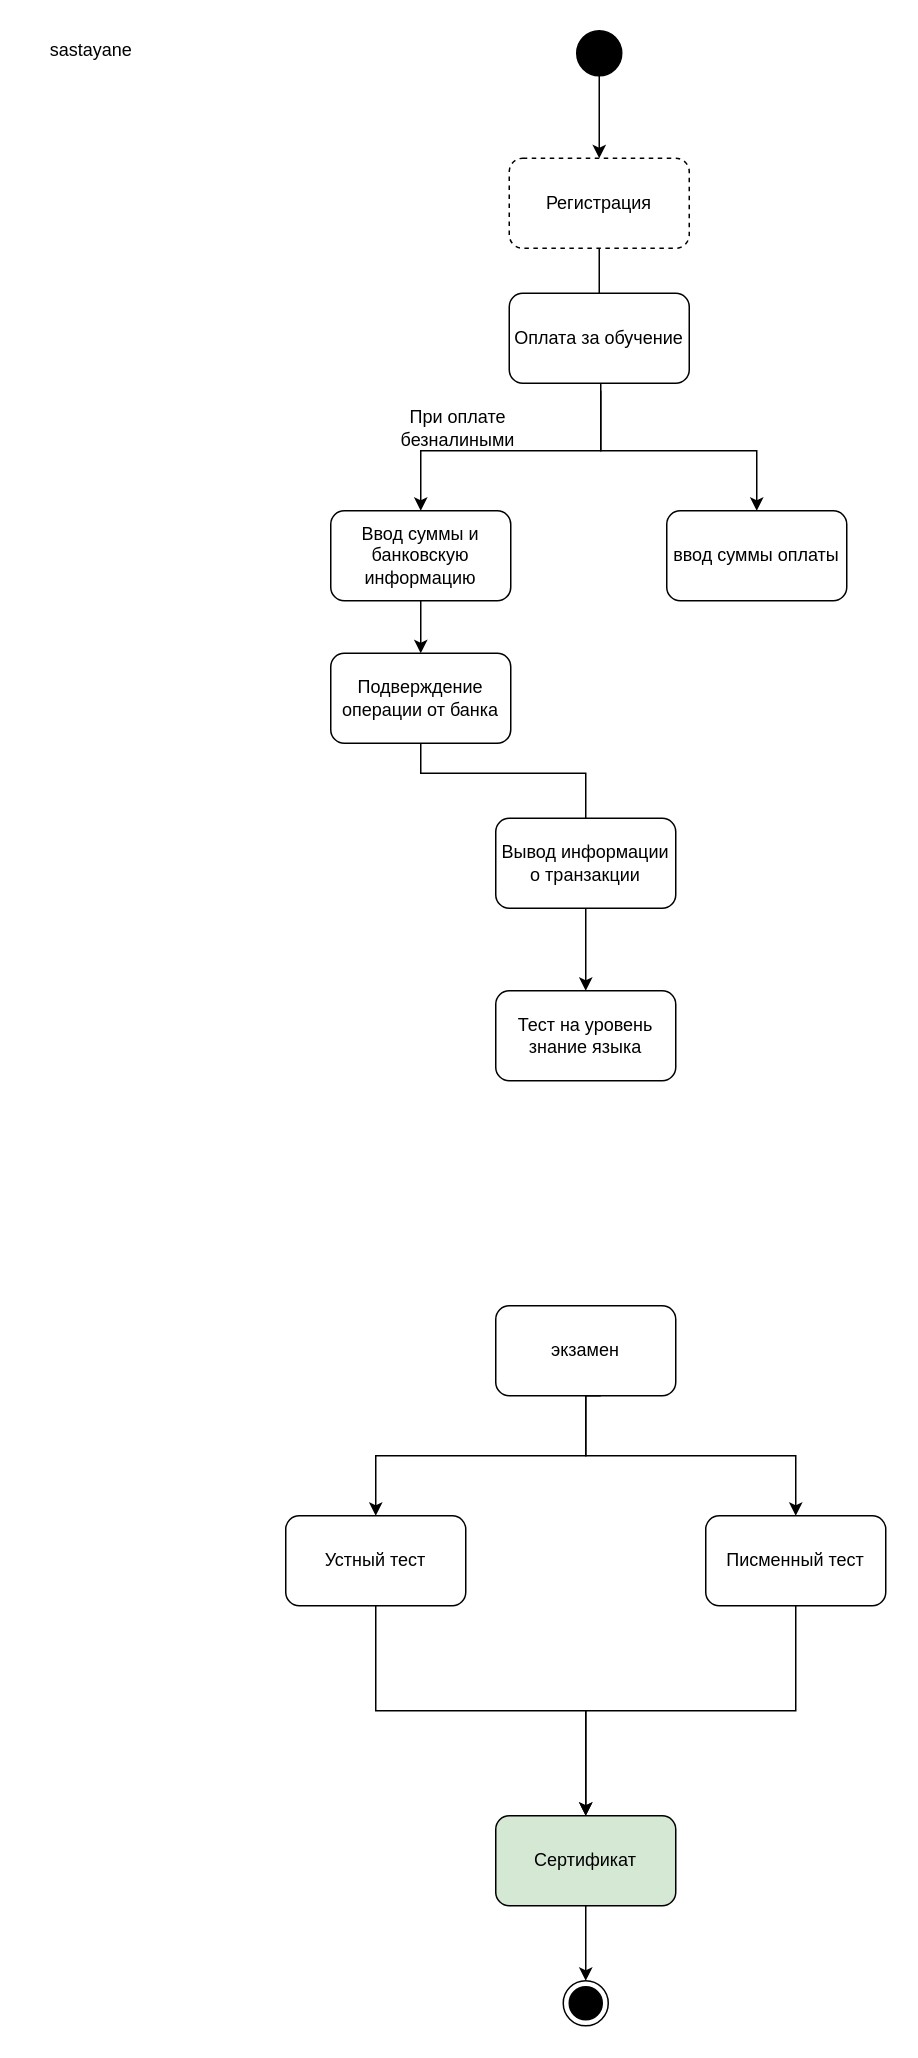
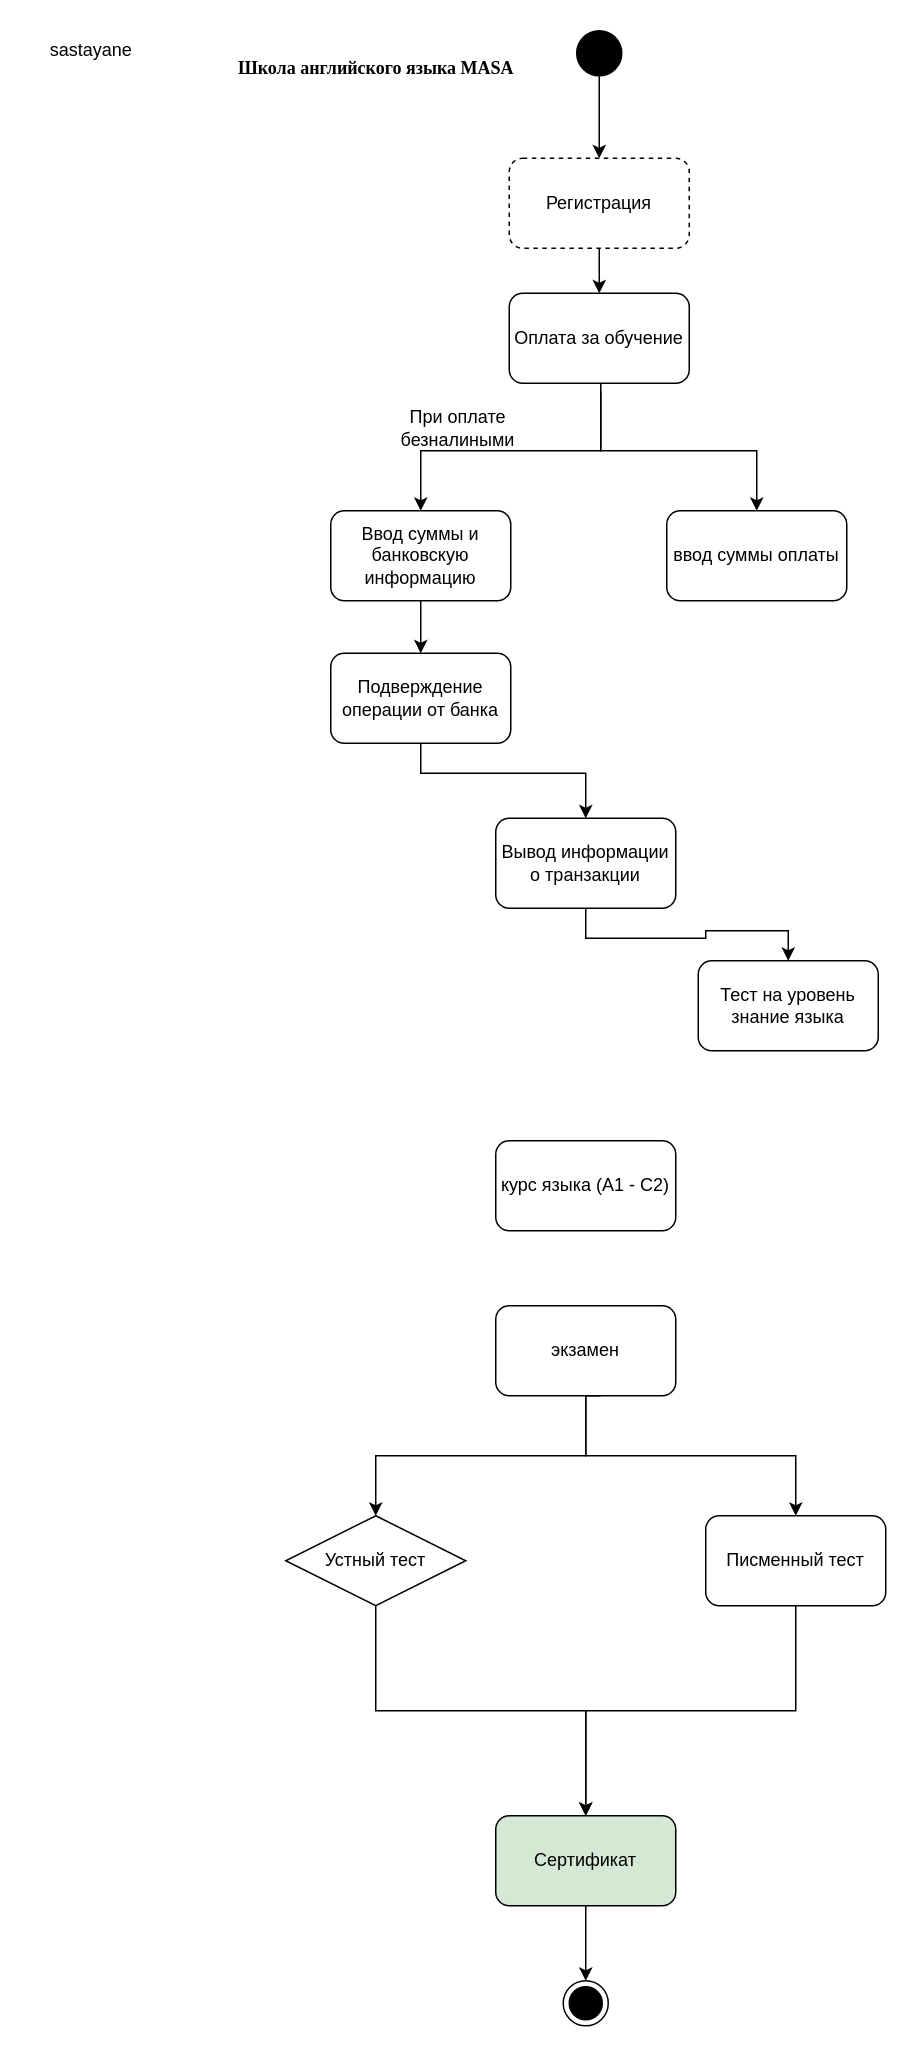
  <mxCell id="0" />
  <mxCell id="1" parent="0" />
  <mxCell id="2" value="" style="ellipse;fillColor=strokeColor;html=1;" parent="1" vertex="1"><mxGeometry x="384" y="20" width="30" height="30" as="geometry" /></mxCell>
  <mxCell id="3" value="" style="ellipse;html=1;shape=endState;fillColor=strokeColor;" parent="1" vertex="1"><mxGeometry x="375" y="1320" width="30" height="30" as="geometry" /></mxCell>
  <mxCell id="4" value="" style="endArrow=classic;html=1;rounded=0;exitX=0.5;exitY=1;exitDx=0;exitDy=0;" parent="1" source="2" target="5" edge="1"><mxGeometry width="50" height="50" relative="1" as="geometry"><mxPoint x="390" y="95" as="sourcePoint" /><mxPoint x="400" y="45" as="targetPoint" /></mxGeometry></mxCell>
  <mxCell id="5" value="Регистрация" style="rounded=1;whiteSpace=wrap;html=1;dashed=1;" parent="1" vertex="1"><mxGeometry x="339" y="105" width="120" height="60" as="geometry" /></mxCell>
- <mxCell id="6" value="" style="endArrow=none;html=1;rounded=0;exitX=0.5;exitY=1;exitDx=0;exitDy=0;entryX=0.5;entryY=0;entryDx=0;entryDy=0;" parent="1" source="5" target="8" edge="1"><mxGeometry width="50" height="50" relative="1" as="geometry"><mxPoint x="380" y="215" as="sourcePoint" /><mxPoint x="399" y="165" as="targetPoint" /></mxGeometry></mxCell>
+ <mxCell id="6" value="" style="endArrow=classic;html=1;rounded=0;exitX=0.5;exitY=1;exitDx=0;exitDy=0;entryX=0.5;entryY=0;entryDx=0;entryDy=0;" parent="1" source="5" target="8" edge="1"><mxGeometry width="50" height="50" relative="1" as="geometry"><mxPoint x="380" y="215" as="sourcePoint" /><mxPoint x="399" y="165" as="targetPoint" /></mxGeometry></mxCell>
  <mxCell id="7" style="edgeStyle=orthogonalEdgeStyle;rounded=0;orthogonalLoop=1;jettySize=auto;html=1;" parent="1" source="29" target="3" edge="1"><mxGeometry relative="1" as="geometry"><mxPoint x="390" y="1280" as="sourcePoint" /></mxGeometry></mxCell>
  <mxCell id="8" value="Оплата за обучение" style="rounded=1;whiteSpace=wrap;html=1;" parent="1" vertex="1"><mxGeometry x="339" y="195" width="120" height="60" as="geometry" /></mxCell>
- <mxCell id="9" value="Тест на уровень знание языка" style="rounded=1;whiteSpace=wrap;html=1;" parent="1" vertex="1"><mxGeometry x="330" y="660" width="120" height="60" as="geometry" /></mxCell>
+ <mxCell id="9" value="Тест на уровень знание языка" style="rounded=1;whiteSpace=wrap;html=1;" parent="1" vertex="1"><mxGeometry x="465" y="640" width="120" height="60" as="geometry" /></mxCell>
  <mxCell id="10" style="edgeStyle=orthogonalEdgeStyle;rounded=0;orthogonalLoop=1;jettySize=auto;html=1;entryX=0.5;entryY=0;entryDx=0;entryDy=0;" parent="1" target="14" edge="1"><mxGeometry relative="1" as="geometry"><mxPoint x="400" y="260" as="sourcePoint" /><mxPoint x="504" y="365" as="targetPoint" /><Array as="points"><mxPoint x="400" y="300" /><mxPoint x="504" y="300" /></Array></mxGeometry></mxCell>
  <mxCell id="11" style="edgeStyle=orthogonalEdgeStyle;rounded=0;orthogonalLoop=1;jettySize=auto;html=1;" parent="1" source="12" target="18" edge="1"><mxGeometry relative="1" as="geometry" /></mxCell>
  <mxCell id="12" value="Ввод суммы и банковскую информацию" style="rounded=1;whiteSpace=wrap;html=1;" parent="1" vertex="1"><mxGeometry x="220" y="340" width="120" height="60" as="geometry" /></mxCell>
  <mxCell id="13" value="" style="endArrow=classic;html=1;rounded=0;" parent="1" target="12" edge="1"><mxGeometry width="50" height="50" relative="1" as="geometry"><mxPoint x="400" y="255" as="sourcePoint" /><mxPoint x="280" y="340" as="targetPoint" /><Array as="points"><mxPoint x="400" y="300" /><mxPoint x="280" y="300" /></Array></mxGeometry></mxCell>
  <mxCell id="14" value="ввод суммы оплаты" style="rounded=1;whiteSpace=wrap;html=1;" parent="1" vertex="1"><mxGeometry x="444" y="340" width="120" height="60" as="geometry" /></mxCell>
  <mxCell id="15" style="edgeStyle=orthogonalEdgeStyle;rounded=0;orthogonalLoop=1;jettySize=auto;html=1;exitX=0.5;exitY=1;exitDx=0;exitDy=0;" parent="1" source="16" target="9" edge="1"><mxGeometry relative="1" as="geometry" /></mxCell>
  <mxCell id="16" value="Вывод информации о транзакции" style="rounded=1;whiteSpace=wrap;html=1;" parent="1" vertex="1"><mxGeometry x="330" y="545" width="120" height="60" as="geometry" /></mxCell>
- <mxCell id="17" style="edgeStyle=orthogonalEdgeStyle;rounded=0;orthogonalLoop=1;jettySize=auto;html=1;endArrow=none;" parent="1" source="18" target="16" edge="1"><mxGeometry relative="1" as="geometry"><Array as="points"><mxPoint x="280" y="515" /><mxPoint x="390" y="515" /></Array></mxGeometry></mxCell>
+ <mxCell id="17" style="edgeStyle=orthogonalEdgeStyle;rounded=0;orthogonalLoop=1;jettySize=auto;html=1;" parent="1" source="18" target="16" edge="1"><mxGeometry relative="1" as="geometry"><Array as="points"><mxPoint x="280" y="515" /><mxPoint x="390" y="515" /></Array></mxGeometry></mxCell>
  <mxCell id="18" value="Подверждение операции от банка" style="rounded=1;whiteSpace=wrap;html=1;" parent="1" vertex="1"><mxGeometry x="220" y="435" width="120" height="60" as="geometry" /></mxCell>
  <mxCell id="19" value="При оплате безналиными" style="text;html=1;align=center;verticalAlign=middle;whiteSpace=wrap;rounded=0;" parent="1" vertex="1"><mxGeometry x="260" y="270" width="90" height="30" as="geometry" /></mxCell>
+ <mxCell id="20" value="&lt;span style=&quot;font-weight: 700;&quot;&gt;&lt;font face=&quot;Times New Roman&quot;&gt;Школа английского языка MASA&lt;/font&gt;&lt;/span&gt;" style="text;html=1;align=center;verticalAlign=middle;resizable=0;points=[];autosize=1;strokeColor=none;fillColor=none;" parent="1" vertex="1"><mxGeometry x="145" y="30" width="210" height="30" as="geometry" /></mxCell>
+ <mxCell id="21" value="курс языка (A1 - C2)" style="rounded=1;whiteSpace=wrap;html=1;" parent="1" vertex="1"><mxGeometry x="330" y="760" width="120" height="60" as="geometry" /></mxCell>
  <mxCell id="22" value="экзамен" style="rounded=1;whiteSpace=wrap;html=1;" parent="1" vertex="1"><mxGeometry x="330" y="870" width="120" height="60" as="geometry" /></mxCell>
  <mxCell id="23" value="" style="endArrow=classic;html=1;rounded=0;entryX=0.5;entryY=0;entryDx=0;entryDy=0;" parent="1" target="25" edge="1"><mxGeometry width="50" height="50" relative="1" as="geometry"><mxPoint x="390" y="930" as="sourcePoint" /><mxPoint x="270" y="1005" as="targetPoint" /><Array as="points"><mxPoint x="390" y="970" /><mxPoint x="330" y="970" /><mxPoint x="250" y="970" /></Array></mxGeometry></mxCell>
  <mxCell id="24" style="edgeStyle=orthogonalEdgeStyle;rounded=0;orthogonalLoop=1;jettySize=auto;html=1;" parent="1" edge="1"><mxGeometry relative="1" as="geometry"><mxPoint x="400" y="930" as="sourcePoint" /><mxPoint x="530" y="1010" as="targetPoint" /><Array as="points"><mxPoint x="390" y="930" /><mxPoint x="390" y="970" /><mxPoint x="530" y="970" /><mxPoint x="530" y="1010" /></Array></mxGeometry></mxCell>
- <mxCell id="25" value="Устный тест" style="rounded=1;whiteSpace=wrap;html=1;" parent="1" vertex="1"><mxGeometry x="190" y="1010" width="120" height="60" as="geometry" /></mxCell>
+ <mxCell id="25" value="Устный тест" style="rhombus;whiteSpace=wrap;html=1;" parent="1" vertex="1"><mxGeometry x="190" y="1010" width="120" height="60" as="geometry" /></mxCell>
  <mxCell id="26" value="Писменный тест" style="rounded=1;whiteSpace=wrap;html=1;" parent="1" vertex="1"><mxGeometry x="470" y="1010" width="120" height="60" as="geometry" /></mxCell>
  <mxCell id="27" value="" style="endArrow=classic;html=1;rounded=0;exitX=0.5;exitY=1;exitDx=0;exitDy=0;" parent="1" source="25" edge="1"><mxGeometry width="50" height="50" relative="1" as="geometry"><mxPoint x="240" y="1180" as="sourcePoint" /><mxPoint x="390" y="1210" as="targetPoint" /><Array as="points"><mxPoint x="250" y="1140" /><mxPoint x="390" y="1140" /></Array></mxGeometry></mxCell>
  <mxCell id="28" value="" style="endArrow=classic;html=1;rounded=0;exitX=0.5;exitY=1;exitDx=0;exitDy=0;" parent="1" source="26" edge="1"><mxGeometry width="50" height="50" relative="1" as="geometry"><mxPoint x="450" y="1180" as="sourcePoint" /><mxPoint x="390" y="1210" as="targetPoint" /><Array as="points"><mxPoint x="530" y="1140" /><mxPoint x="390" y="1140" /></Array></mxGeometry></mxCell>
  <mxCell id="29" value="Сертификат" style="rounded=1;whiteSpace=wrap;html=1;fillColor=#d5e8d4;" parent="1" vertex="1"><mxGeometry x="330" y="1210" width="120" height="60" as="geometry" /></mxCell>
  <mxCell id="30" value="sastayane&lt;div&gt;&lt;br&gt;&lt;/div&gt;" style="text;html=1;align=center;verticalAlign=middle;resizable=0;points=[];autosize=1;strokeColor=none;fillColor=none;" vertex="1" parent="1"><mxGeometry x="20" y="20" width="80" height="40" as="geometry" /></mxCell>
